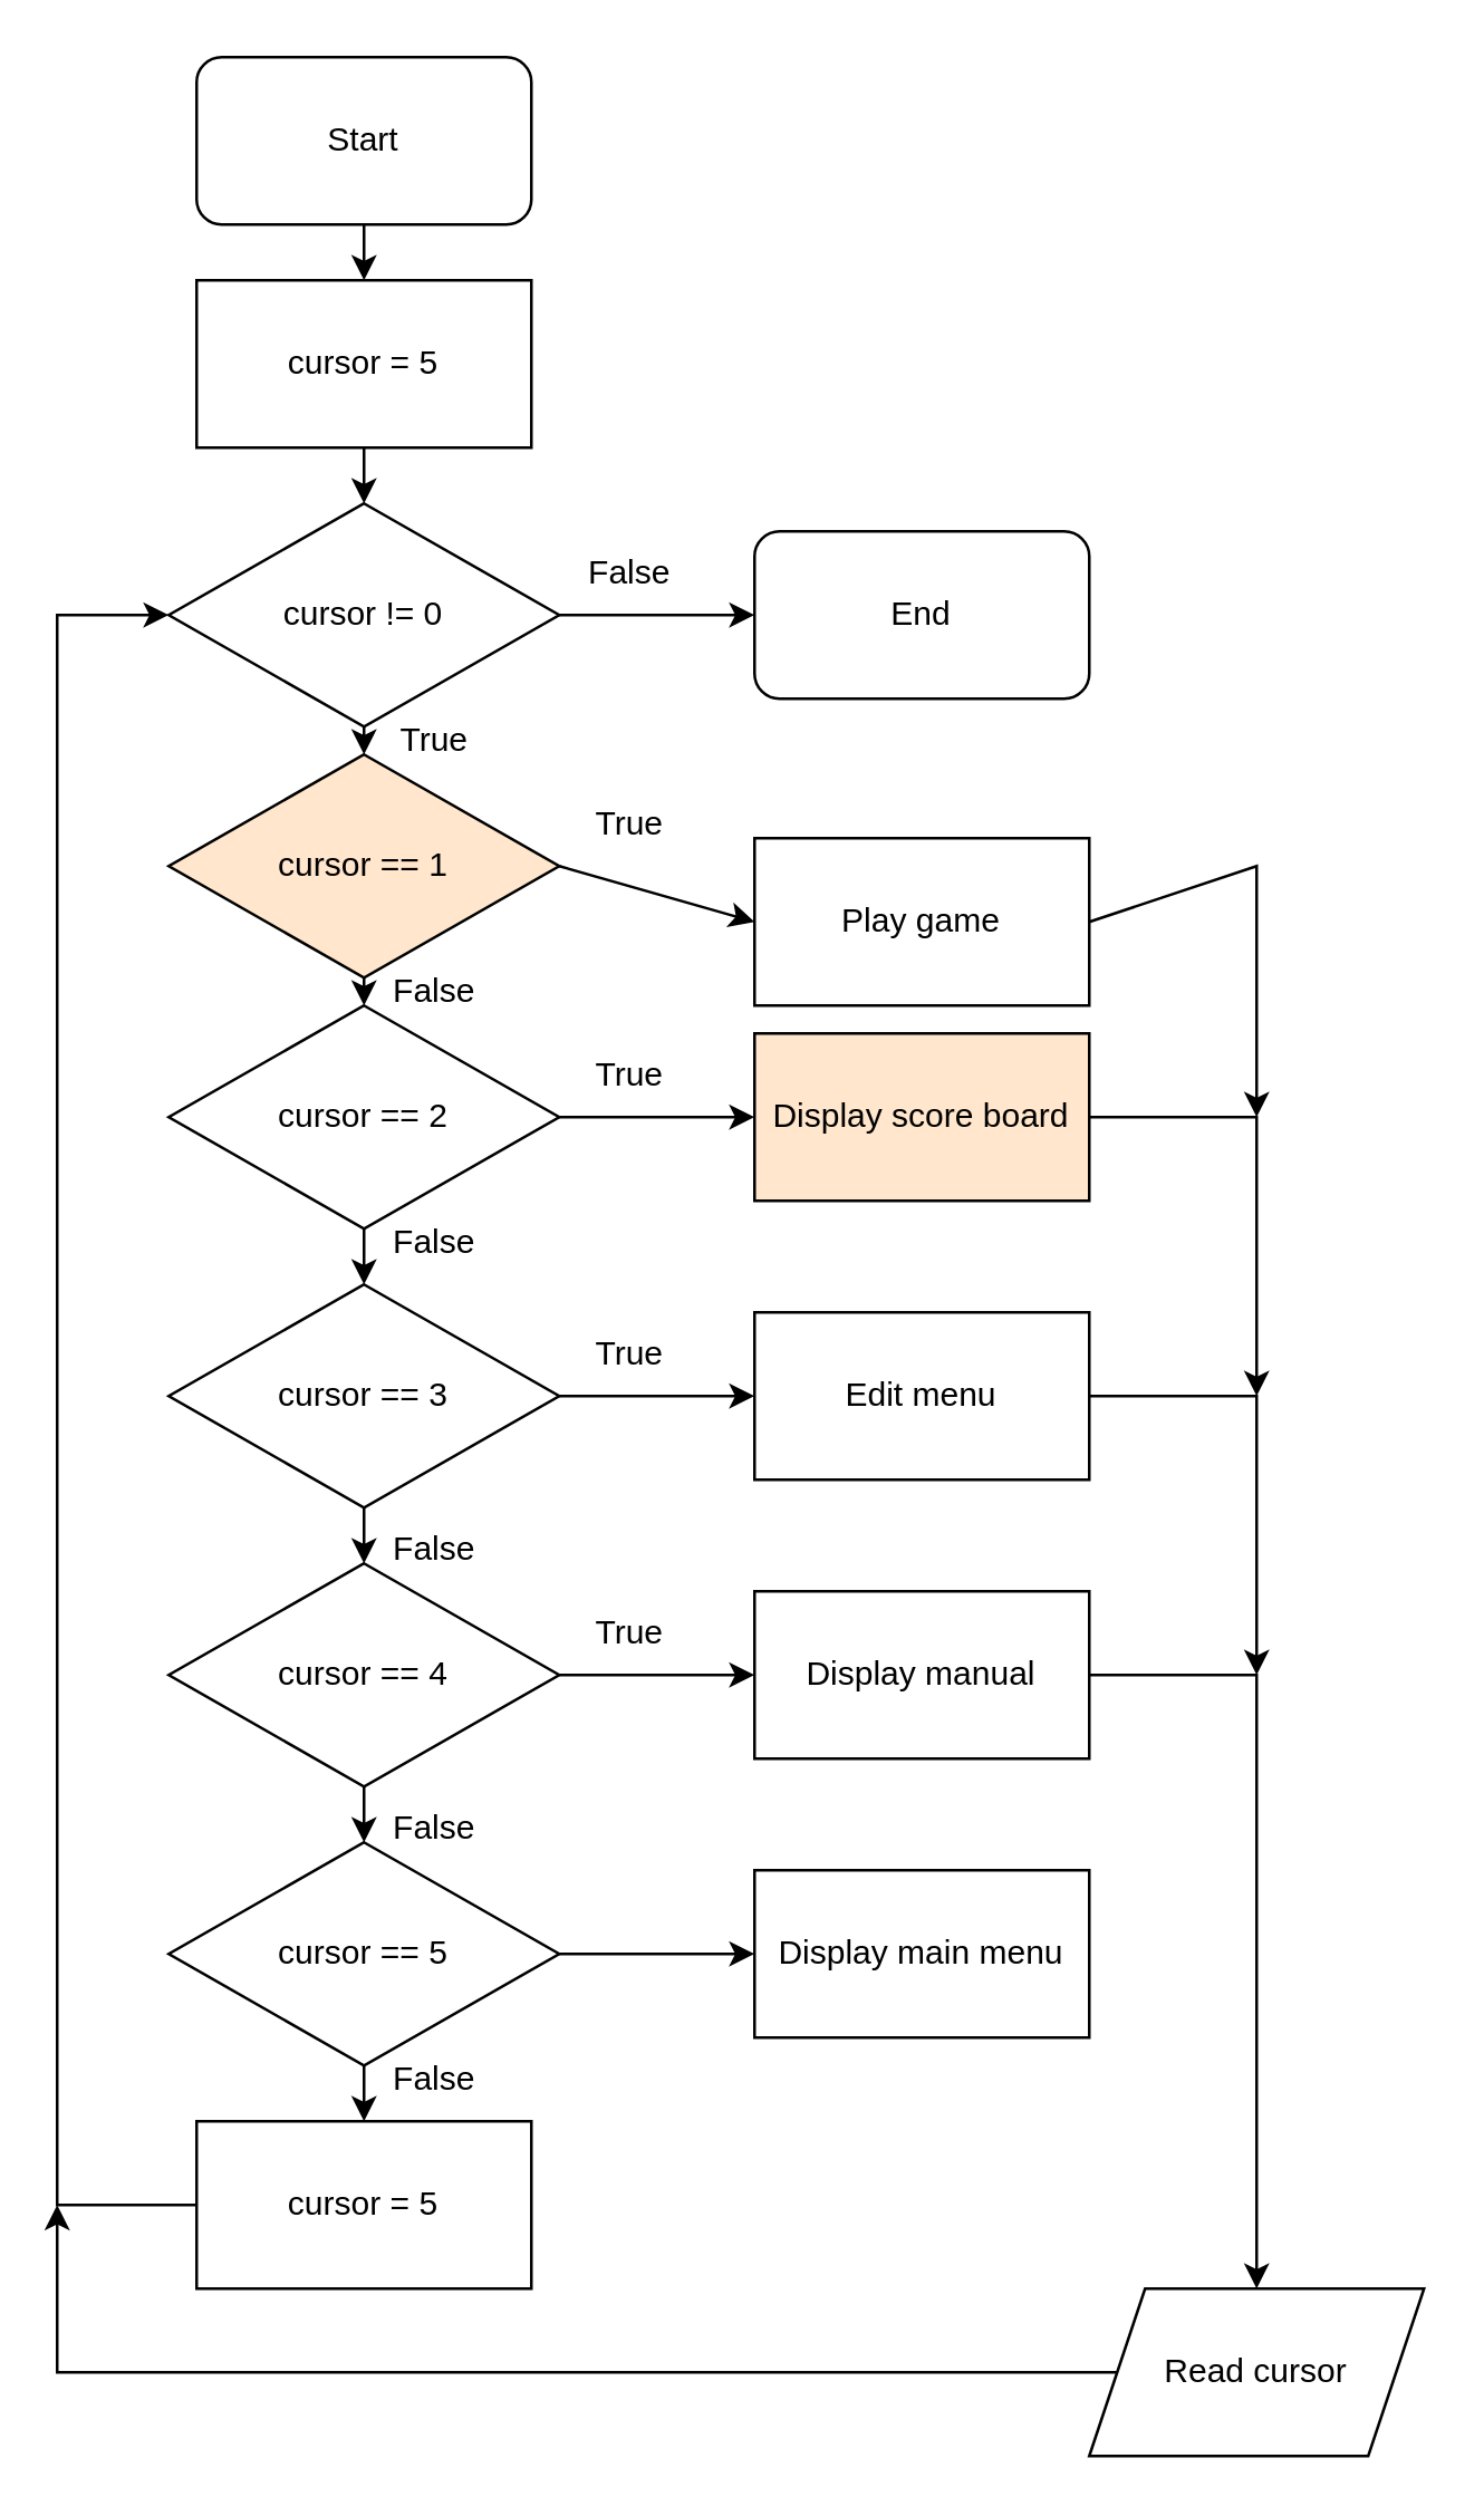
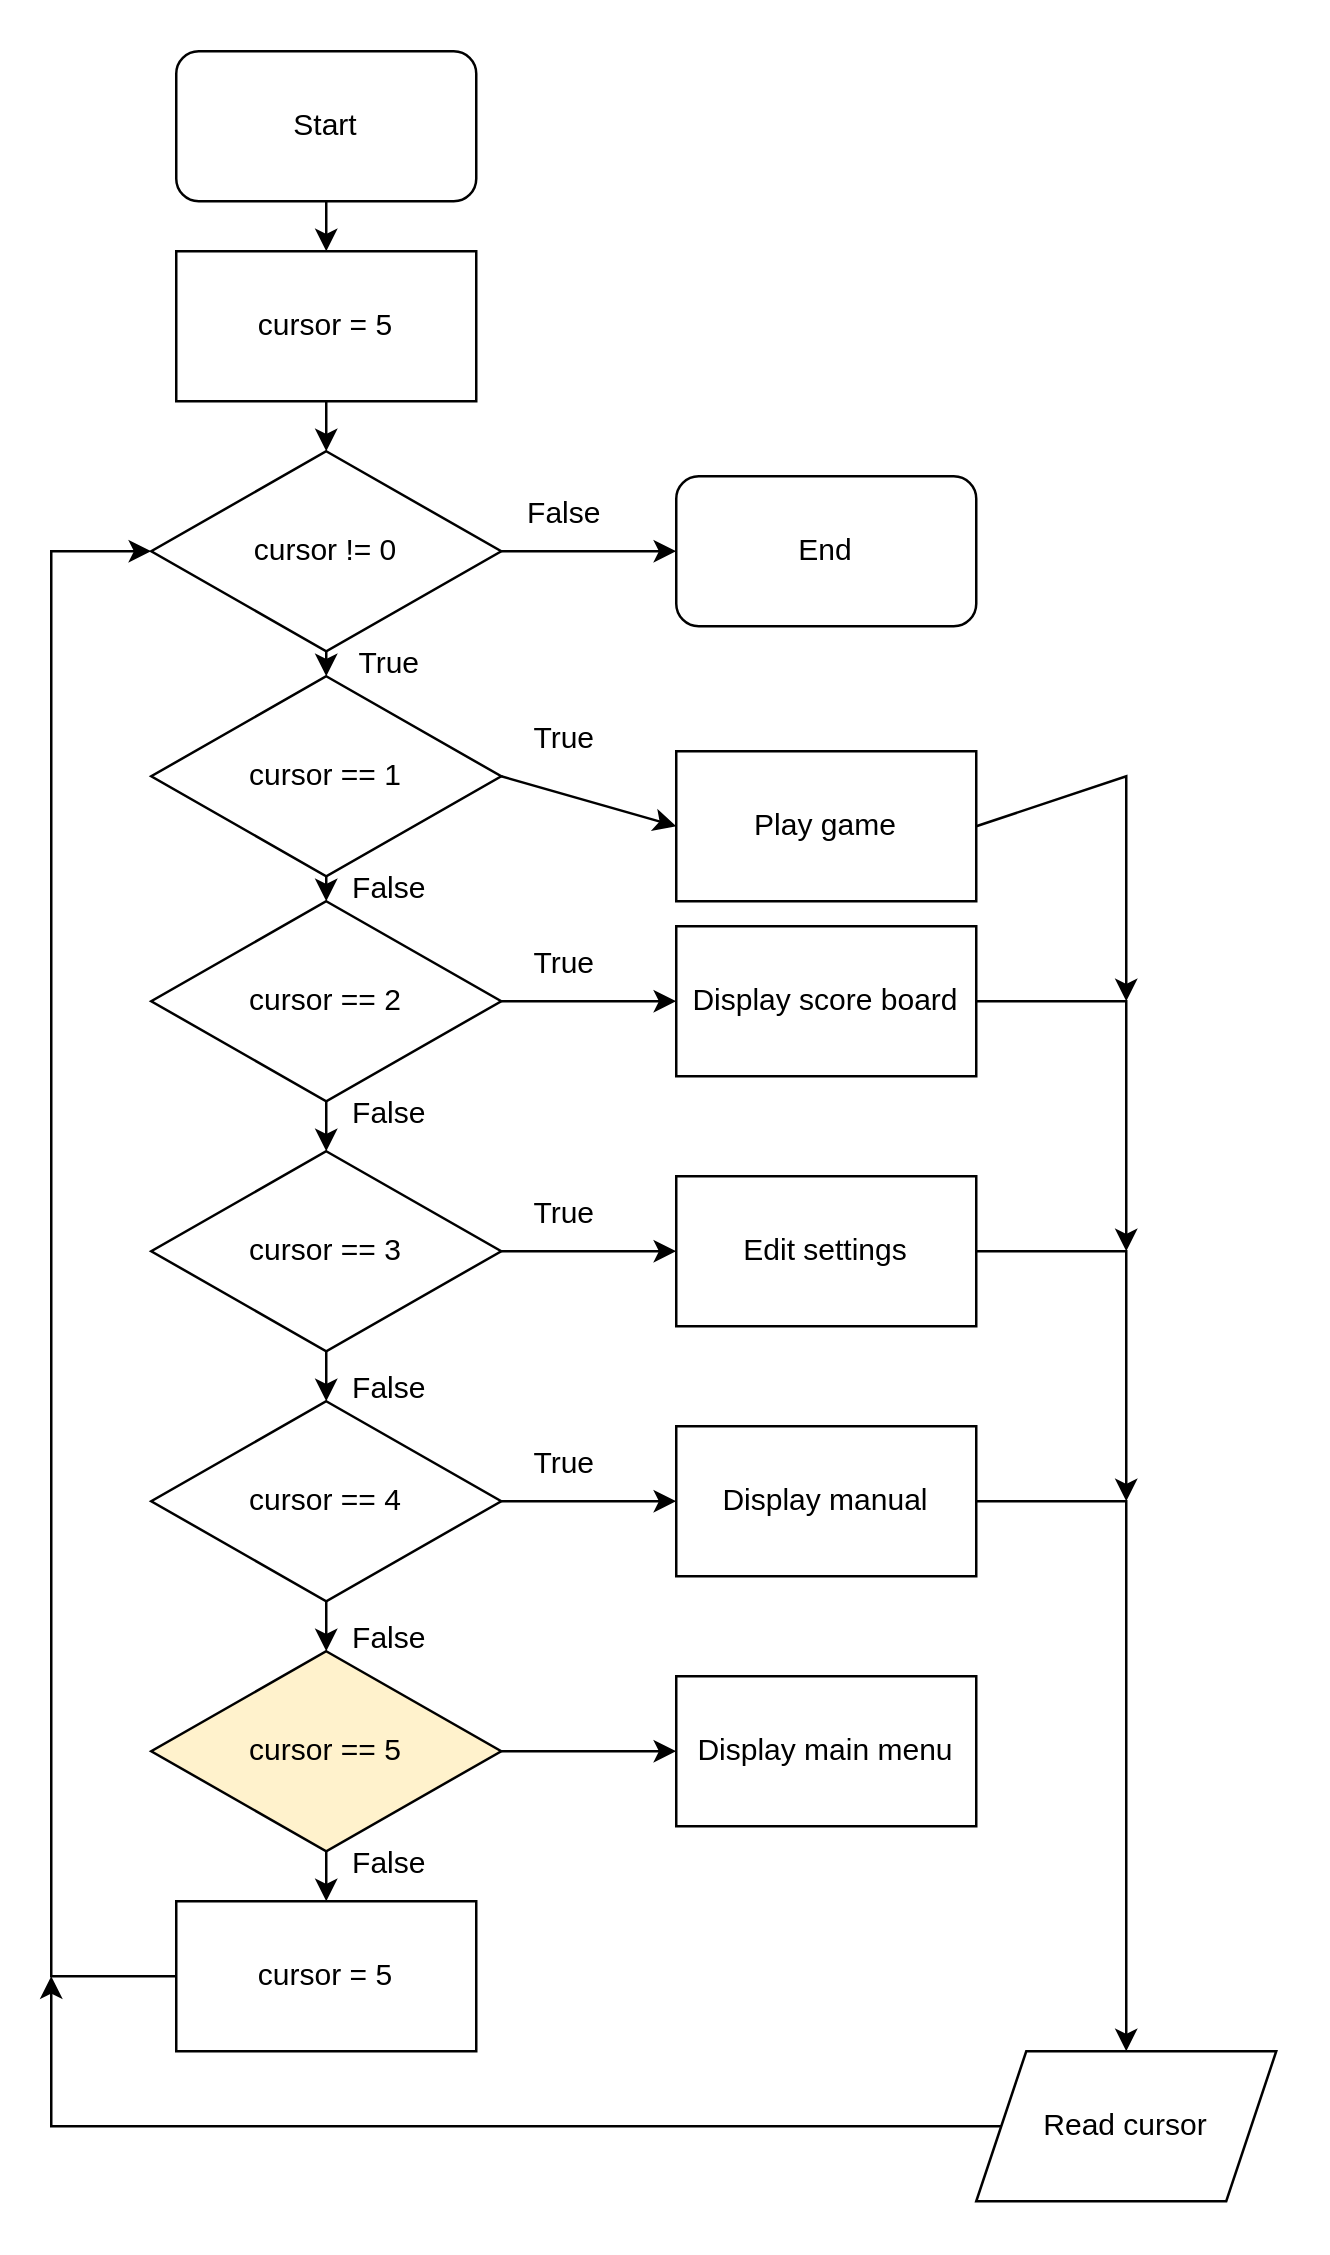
  <mxCell id="0" />
  <mxCell id="1" parent="0" />
  <mxCell id="2" style="edgeStyle=none;html=1;exitX=1;exitY=0.5;exitDx=0;exitDy=0;entryX=0;entryY=0.5;entryDx=0;entryDy=0;" parent="1" source="4" target="7" edge="1"><mxGeometry relative="1" as="geometry" /></mxCell>
  <mxCell id="3" style="edgeStyle=none;html=1;exitX=0.5;exitY=1;exitDx=0;exitDy=0;entryX=0.5;entryY=0;entryDx=0;entryDy=0;" parent="1" source="4" target="11" edge="1"><mxGeometry relative="1" as="geometry" /></mxCell>
  <mxCell id="4" value="cursor != 0" style="rhombus;whiteSpace=wrap;html=1;" parent="1" vertex="1"><mxGeometry x="60" y="180" width="140" height="80" as="geometry" /></mxCell>
  <mxCell id="5" style="edgeStyle=none;rounded=0;html=1;exitX=0.5;exitY=1;exitDx=0;exitDy=0;entryX=0.5;entryY=0;entryDx=0;entryDy=0;" parent="1" source="6" target="31" edge="1"><mxGeometry relative="1" as="geometry" /></mxCell>
  <mxCell id="6" value="Start" style="rounded=1;whiteSpace=wrap;html=1;" parent="1" vertex="1"><mxGeometry x="70" y="20" width="120" height="60" as="geometry" /></mxCell>
  <mxCell id="7" value="End" style="rounded=1;whiteSpace=wrap;html=1;" parent="1" vertex="1"><mxGeometry x="270" y="190" width="120" height="60" as="geometry" /></mxCell>
  <mxCell id="8" value="False" style="text;html=1;align=center;verticalAlign=middle;resizable=0;points=[];autosize=1;strokeColor=none;fillColor=none;" parent="1" vertex="1"><mxGeometry x="200" y="190" width="50" height="30" as="geometry" /></mxCell>
  <mxCell id="9" style="edgeStyle=none;html=1;exitX=1;exitY=0.5;exitDx=0;exitDy=0;entryX=0;entryY=0.5;entryDx=0;entryDy=0;" parent="1" source="11" target="13" edge="1"><mxGeometry relative="1" as="geometry" /></mxCell>
  <mxCell id="10" style="edgeStyle=none;html=1;exitX=0.5;exitY=1;exitDx=0;exitDy=0;entryX=0.5;entryY=0;entryDx=0;entryDy=0;" parent="1" source="11" target="16" edge="1"><mxGeometry relative="1" as="geometry" /></mxCell>
- <mxCell id="11" value="cursor == 1" style="rhombus;whiteSpace=wrap;html=1;fillColor=#ffe6cc;" parent="1" vertex="1"><mxGeometry x="60" y="270" width="140" height="80" as="geometry" /></mxCell>
+ <mxCell id="11" value="cursor == 1" style="rhombus;whiteSpace=wrap;html=1;" parent="1" vertex="1"><mxGeometry x="60" y="270" width="140" height="80" as="geometry" /></mxCell>
  <mxCell id="12" style="edgeStyle=none;rounded=0;html=1;exitX=1;exitY=0.5;exitDx=0;exitDy=0;" parent="1" source="13" edge="1"><mxGeometry relative="1" as="geometry"><mxPoint x="450" y="400" as="targetPoint" /><Array as="points"><mxPoint x="450" y="310" /></Array></mxGeometry></mxCell>
  <mxCell id="13" value="Play game" style="rounded=0;whiteSpace=wrap;html=1;" parent="1" vertex="1"><mxGeometry x="270" y="300" width="120" height="60" as="geometry" /></mxCell>
  <mxCell id="14" style="edgeStyle=none;html=1;exitX=1;exitY=0.5;exitDx=0;exitDy=0;entryX=0;entryY=0.5;entryDx=0;entryDy=0;" parent="1" source="16" target="18" edge="1"><mxGeometry relative="1" as="geometry" /></mxCell>
  <mxCell id="15" style="edgeStyle=none;rounded=0;html=1;exitX=0.5;exitY=1;exitDx=0;exitDy=0;entryX=0.5;entryY=0;entryDx=0;entryDy=0;" parent="1" source="16" target="22" edge="1"><mxGeometry relative="1" as="geometry" /></mxCell>
  <mxCell id="16" value="cursor == 2" style="rhombus;whiteSpace=wrap;html=1;" parent="1" vertex="1"><mxGeometry x="60" y="360" width="140" height="80" as="geometry" /></mxCell>
  <mxCell id="17" style="edgeStyle=none;rounded=0;html=1;exitX=1;exitY=0.5;exitDx=0;exitDy=0;" parent="1" source="18" edge="1"><mxGeometry relative="1" as="geometry"><mxPoint x="450" y="500" as="targetPoint" /><Array as="points"><mxPoint x="450" y="400" /></Array></mxGeometry></mxCell>
- <mxCell id="18" value="Display score board" style="rounded=0;whiteSpace=wrap;html=1;fillColor=#ffe6cc;" parent="1" vertex="1"><mxGeometry x="270" y="370" width="120" height="60" as="geometry" /></mxCell>
+ <mxCell id="18" value="Display score board" style="rounded=0;whiteSpace=wrap;html=1;" parent="1" vertex="1"><mxGeometry x="270" y="370" width="120" height="60" as="geometry" /></mxCell>
  <mxCell id="19" value="True" style="text;html=1;align=center;verticalAlign=middle;resizable=0;points=[];autosize=1;strokeColor=none;fillColor=none;" parent="1" vertex="1"><mxGeometry x="130" y="250" width="50" height="30" as="geometry" /></mxCell>
  <mxCell id="20" style="edgeStyle=none;html=1;exitX=1;exitY=0.5;exitDx=0;exitDy=0;entryX=0;entryY=0.5;entryDx=0;entryDy=0;" parent="1" source="22" target="24" edge="1"><mxGeometry relative="1" as="geometry" /></mxCell>
  <mxCell id="21" style="edgeStyle=none;rounded=0;html=1;exitX=0.5;exitY=1;exitDx=0;exitDy=0;entryX=0.5;entryY=0;entryDx=0;entryDy=0;" parent="1" source="22" target="27" edge="1"><mxGeometry relative="1" as="geometry" /></mxCell>
  <mxCell id="22" value="cursor == 3" style="rhombus;whiteSpace=wrap;html=1;" parent="1" vertex="1"><mxGeometry x="60" y="460" width="140" height="80" as="geometry" /></mxCell>
  <mxCell id="23" style="edgeStyle=none;rounded=0;html=1;exitX=1;exitY=0.5;exitDx=0;exitDy=0;" parent="1" source="24" edge="1"><mxGeometry relative="1" as="geometry"><mxPoint x="450" y="600" as="targetPoint" /><Array as="points"><mxPoint x="450" y="500" /></Array></mxGeometry></mxCell>
- <mxCell id="24" value="Edit menu" style="rounded=0;whiteSpace=wrap;html=1;" parent="1" vertex="1"><mxGeometry x="270" y="470" width="120" height="60" as="geometry" /></mxCell>
+ <mxCell id="24" value="Edit settings" style="rounded=0;whiteSpace=wrap;html=1;" parent="1" vertex="1"><mxGeometry x="270" y="470" width="120" height="60" as="geometry" /></mxCell>
  <mxCell id="25" style="edgeStyle=none;html=1;exitX=1;exitY=0.5;exitDx=0;exitDy=0;entryX=0;entryY=0.5;entryDx=0;entryDy=0;" parent="1" source="27" target="29" edge="1"><mxGeometry relative="1" as="geometry" /></mxCell>
  <mxCell id="26" style="edgeStyle=none;html=1;exitX=0.5;exitY=1;exitDx=0;exitDy=0;" edge="1" parent="1" source="27" target="46"><mxGeometry relative="1" as="geometry" /></mxCell>
  <mxCell id="27" value="cursor == 4" style="rhombus;whiteSpace=wrap;html=1;" parent="1" vertex="1"><mxGeometry x="60" y="560" width="140" height="80" as="geometry" /></mxCell>
  <mxCell id="28" style="edgeStyle=none;rounded=0;html=1;exitX=1;exitY=0.5;exitDx=0;exitDy=0;entryX=0.5;entryY=0;entryDx=0;entryDy=0;" parent="1" source="29" target="34" edge="1"><mxGeometry relative="1" as="geometry"><Array as="points"><mxPoint x="450" y="600" /></Array></mxGeometry></mxCell>
  <mxCell id="29" value="Display manual" style="rounded=0;whiteSpace=wrap;html=1;" parent="1" vertex="1"><mxGeometry x="270" y="570" width="120" height="60" as="geometry" /></mxCell>
  <mxCell id="30" style="edgeStyle=none;rounded=0;html=1;exitX=0.5;exitY=1;exitDx=0;exitDy=0;entryX=0.5;entryY=0;entryDx=0;entryDy=0;" parent="1" source="31" target="4" edge="1"><mxGeometry relative="1" as="geometry" /></mxCell>
  <mxCell id="31" value="cursor = 5" style="rounded=0;whiteSpace=wrap;html=1;" parent="1" vertex="1"><mxGeometry x="70" width="120" height="60" as="geometry" y="100" /></mxCell>
  <mxCell id="32" value="True" style="text;html=1;align=center;verticalAlign=middle;resizable=0;points=[];autosize=1;strokeColor=none;fillColor=none;" parent="1" vertex="1"><mxGeometry x="200" y="280" width="50" height="30" as="geometry" /></mxCell>
  <mxCell id="33" style="edgeStyle=none;rounded=0;html=1;exitX=0;exitY=0.5;exitDx=0;exitDy=0;" edge="1" parent="1" source="34"><mxGeometry relative="1" as="geometry"><mxPoint x="20" y="790" as="targetPoint" /><Array as="points"><mxPoint x="20" y="850" /></Array></mxGeometry></mxCell>
  <mxCell id="34" value="Read cursor" style="shape=parallelogram;perimeter=parallelogramPerimeter;whiteSpace=wrap;html=1;fixedSize=1;" parent="1" vertex="1"><mxGeometry x="390" y="820" width="120" height="60" as="geometry" /></mxCell>
  <mxCell id="35" style="edgeStyle=none;html=1;exitX=0;exitY=0.5;exitDx=0;exitDy=0;entryX=0;entryY=0.5;entryDx=0;entryDy=0;rounded=0;" edge="1" parent="1" source="36" target="4"><mxGeometry relative="1" as="geometry"><Array as="points"><mxPoint x="20" y="790" /><mxPoint x="20" y="220" /></Array></mxGeometry></mxCell>
  <mxCell id="36" value="cursor = 5" style="rounded=0;whiteSpace=wrap;html=1;" parent="1" vertex="1"><mxGeometry x="70" y="760" width="120" height="60" as="geometry" /></mxCell>
  <mxCell id="37" value="True" style="text;html=1;align=center;verticalAlign=middle;resizable=0;points=[];autosize=1;strokeColor=none;fillColor=none;" parent="1" vertex="1"><mxGeometry x="200" y="370" width="50" height="30" as="geometry" /></mxCell>
  <mxCell id="38" value="True" style="text;html=1;align=center;verticalAlign=middle;resizable=0;points=[];autosize=1;strokeColor=none;fillColor=none;" parent="1" vertex="1"><mxGeometry x="200" y="470" width="50" height="30" as="geometry" /></mxCell>
  <mxCell id="39" value="True" style="text;html=1;align=center;verticalAlign=middle;resizable=0;points=[];autosize=1;strokeColor=none;fillColor=none;" parent="1" vertex="1"><mxGeometry x="200" y="570" width="50" height="30" as="geometry" /></mxCell>
  <mxCell id="40" value="False" style="text;html=1;align=center;verticalAlign=middle;resizable=0;points=[];autosize=1;strokeColor=none;fillColor=none;" parent="1" vertex="1"><mxGeometry x="130" y="340" width="50" height="30" as="geometry" /></mxCell>
  <mxCell id="41" value="False" style="text;html=1;align=center;verticalAlign=middle;resizable=0;points=[];autosize=1;strokeColor=none;fillColor=none;" parent="1" vertex="1"><mxGeometry x="130" y="430" width="50" height="30" as="geometry" /></mxCell>
  <mxCell id="42" value="False" style="text;html=1;align=center;verticalAlign=middle;resizable=0;points=[];autosize=1;strokeColor=none;fillColor=none;" parent="1" vertex="1"><mxGeometry x="130" y="540" width="50" height="30" as="geometry" /></mxCell>
  <mxCell id="43" value="False" style="text;html=1;align=center;verticalAlign=middle;resizable=0;points=[];autosize=1;strokeColor=none;fillColor=none;" parent="1" vertex="1"><mxGeometry x="130" y="730" width="50" height="30" as="geometry" /></mxCell>
  <mxCell id="44" style="edgeStyle=none;html=1;exitX=0.5;exitY=1;exitDx=0;exitDy=0;entryX=0.5;entryY=0;entryDx=0;entryDy=0;" edge="1" parent="1" source="46" target="36"><mxGeometry relative="1" as="geometry" /></mxCell>
  <mxCell id="45" style="edgeStyle=none;html=1;exitX=1;exitY=0.5;exitDx=0;exitDy=0;entryX=0;entryY=0.5;entryDx=0;entryDy=0;" edge="1" parent="1" source="46" target="48"><mxGeometry relative="1" as="geometry" /></mxCell>
- <mxCell id="46" value="cursor == 5" style="rhombus;whiteSpace=wrap;html=1;" vertex="1" parent="1"><mxGeometry x="60" y="660" width="140" height="80" as="geometry" /></mxCell>
+ <mxCell id="46" value="cursor == 5" style="rhombus;whiteSpace=wrap;html=1;fillColor=#fff2cc;" vertex="1" parent="1"><mxGeometry x="60" y="660" width="140" height="80" as="geometry" /></mxCell>
  <mxCell id="47" value="False" style="text;html=1;align=center;verticalAlign=middle;resizable=0;points=[];autosize=1;strokeColor=none;fillColor=none;" vertex="1" parent="1"><mxGeometry x="130" y="640" width="50" height="30" as="geometry" /></mxCell>
  <mxCell id="48" value="Display main menu" style="rounded=0;whiteSpace=wrap;html=1;" vertex="1" parent="1"><mxGeometry x="270" y="670" width="120" height="60" as="geometry" /></mxCell>
